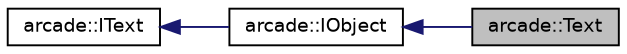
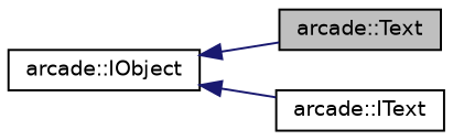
  digraph {
    rankdir=LR
    node [color=black fillcolor=white fontname=Helvetica fontsize=10 shape=record style=filled]
    edge [color=midnightblue dir=back fontname=Helvetica fontsize=10 labelfontname=Helvetica labelfontsize=10 style=solid]
    n1 [fillcolor=grey75 fontcolor=black height=0.2 label="arcade::Text" width=0.4]
    n2 [height=0.2 label="arcade::IText" width=0.4]
    n3 [height=0.2 label="arcade::IObject" width=0.4]
    n3 -> n1
-   n2 -> n3
+   n3 -> n2
  }
